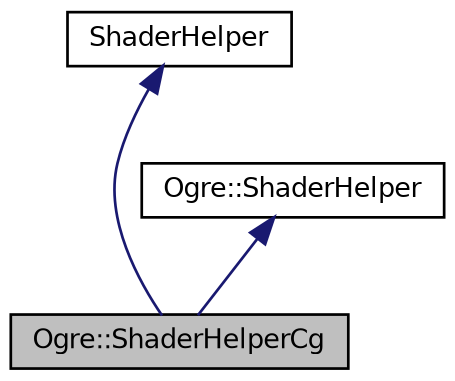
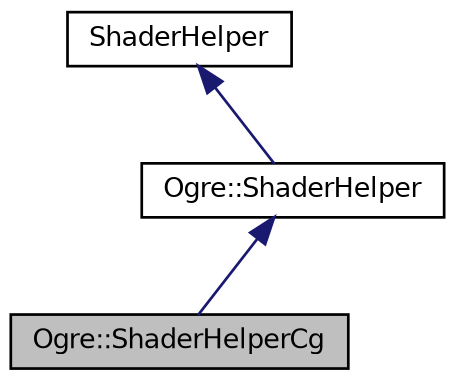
  digraph {
    node [color=black fontname=Helvetica fontsize=10 shape=record]
    edge [color=midnightblue dir=back fontname=Helvetica fontsize=10 labelfontname=Helvetica labelfontsize=10 style=solid]
    n1 [fillcolor=grey75 fontcolor=black height=0.2 label="Ogre::ShaderHelperCg" style=filled width=0.4]
    n2 [height=0.2 label="Ogre::ShaderHelper" width=0.4]
    n3 [height=0.2 label=ShaderHelper width=0.4]
    n2 -> n1
-   n3 -> n1
+   n3 -> n2
  }
